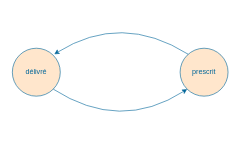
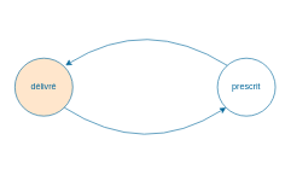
  <mxCell id="0" />
  <mxCell id="1" parent="0" />
  <mxCell id="2" style="edgeStyle=entityRelationEdgeStyle;rounded=0;orthogonalLoop=1;jettySize=auto;html=1;exitX=1;exitY=0;exitDx=0;exitDy=0;entryX=0;entryY=0;entryDx=0;entryDy=0;fontColor=#006699;strokeColor=none;" edge="1" parent="1" source="3" target="4"><mxGeometry relative="1" as="geometry" /></mxCell>
  <mxCell id="3" value="délivré" style="ellipse;whiteSpace=wrap;html=1;strokeColor=#006699;fontColor=#006699;rounded=0;fillColor=#ffe6cc;" vertex="1" parent="1"><mxGeometry x="20" y="80" width="80" height="80" as="geometry" /></mxCell>
- <mxCell id="4" value="prescrit" style="ellipse;whiteSpace=wrap;html=1;strokeColor=#006699;fontColor=#006699;rounded=0;fillColor=#ffe6cc;" vertex="1" parent="1"><mxGeometry x="300" y="80" width="80" height="80" as="geometry" /></mxCell>
+ <mxCell id="4" value="prescrit" style="ellipse;whiteSpace=wrap;html=1;strokeColor=#006699;fontColor=#006699;rounded=0;" vertex="1" parent="1"><mxGeometry x="300" y="80" width="80" height="80" as="geometry" /></mxCell>
  <mxCell id="5" value="" style="curved=1;endArrow=classic;html=1;fontColor=#006699;strokeColor=#006699;entryX=0;entryY=1;entryDx=0;entryDy=0;exitX=1;exitY=1;exitDx=0;exitDy=0;" edge="1" parent="1" source="3" target="4"><mxGeometry width="50" height="50" relative="1" as="geometry"><mxPoint x="250" y="240" as="sourcePoint" /><mxPoint x="300" y="190" as="targetPoint" /><Array as="points"><mxPoint x="200" y="220" /></Array></mxGeometry></mxCell>
  <mxCell id="6" value="" style="curved=1;endArrow=classic;html=1;fontColor=#006699;strokeColor=#006699;entryX=0;entryY=1;entryDx=0;entryDy=0;exitX=1;exitY=1;exitDx=0;exitDy=0;" edge="1" parent="1"><mxGeometry width="50" height="50" relative="1" as="geometry"><mxPoint x="313.436" y="90.004" as="sourcePoint" /><mxPoint x="90.004" y="90.004" as="targetPoint" /><Array as="points"><mxPoint x="202" y="20" /></Array></mxGeometry></mxCell>
